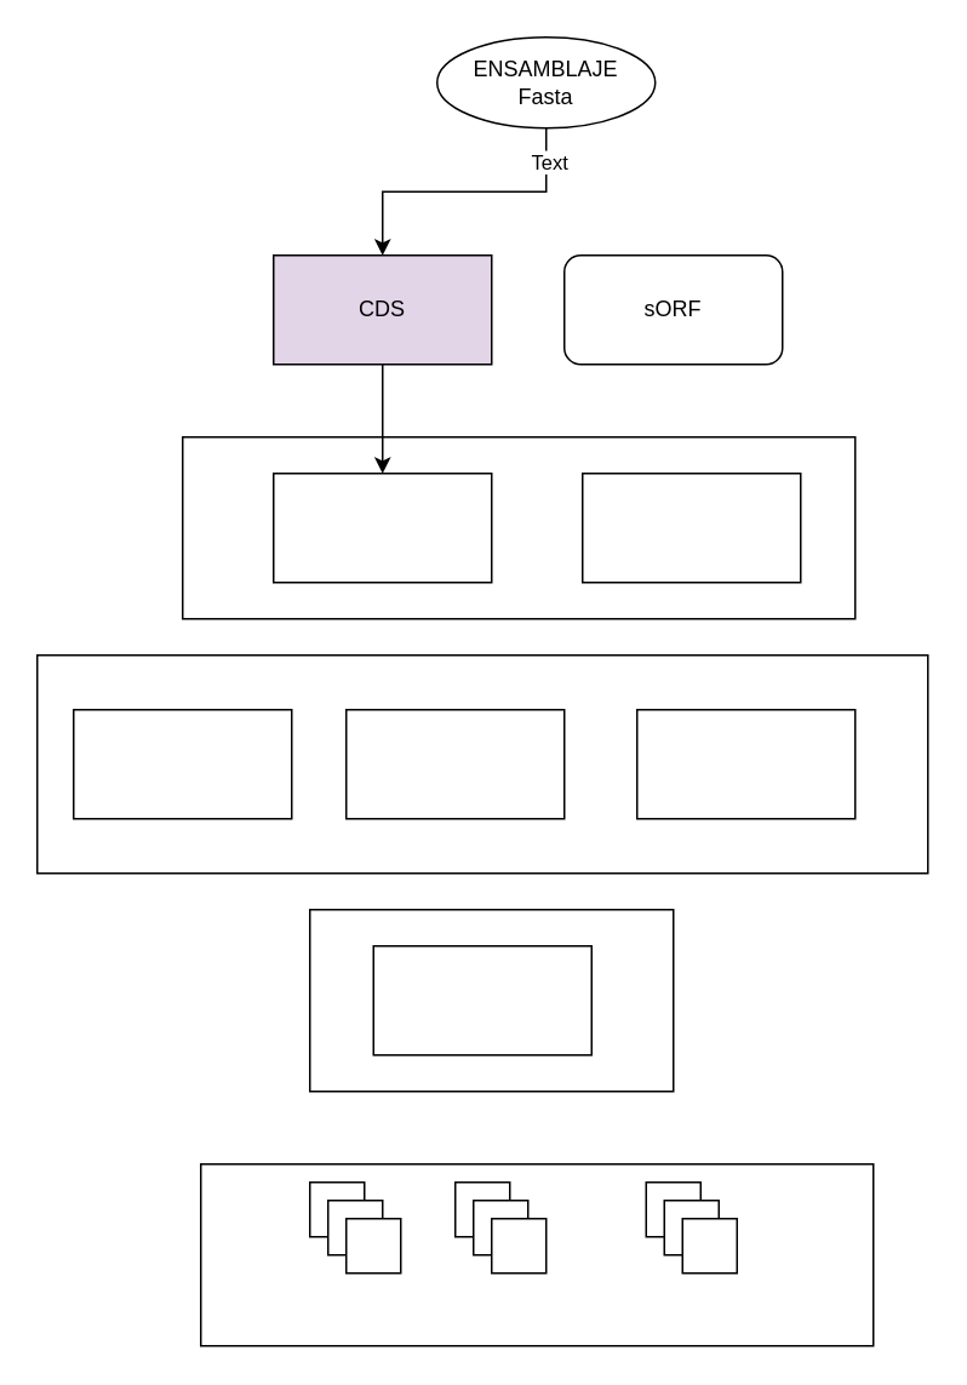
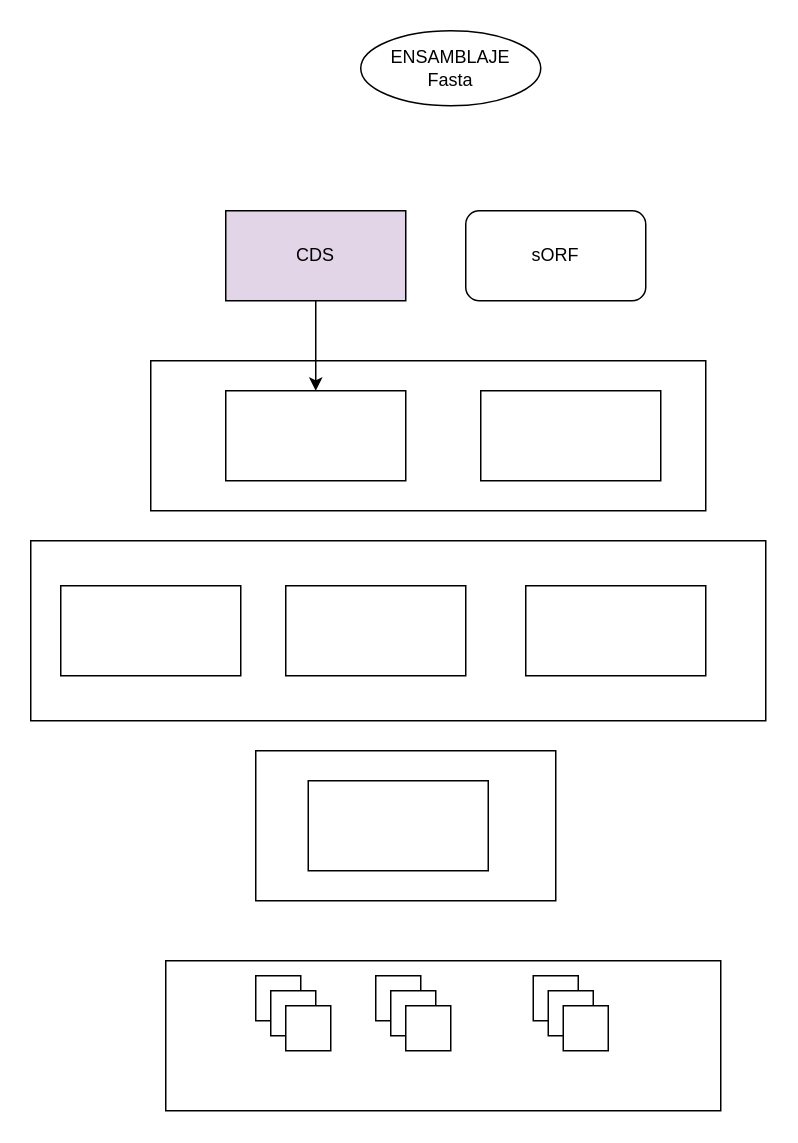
  <mxCell id="0" />
  <mxCell id="1" parent="0" />
  <mxCell id="2" value="" style="rounded=0;whiteSpace=wrap;html=1;" vertex="1" parent="1"><mxGeometry x="170" y="500" width="200" height="100" as="geometry" /></mxCell>
  <mxCell id="3" value="" style="rounded=0;whiteSpace=wrap;html=1;" vertex="1" parent="1"><mxGeometry x="20" y="360" width="490" height="120" as="geometry" /></mxCell>
  <mxCell id="4" value="" style="rounded=0;whiteSpace=wrap;html=1;" vertex="1" parent="1"><mxGeometry x="100" y="240" width="370" height="100" as="geometry" /></mxCell>
- <mxCell id="5" value="" style="edgeStyle=orthogonalEdgeStyle;rounded=0;orthogonalLoop=1;jettySize=auto;html=1;" parent="1" source="7" target="9" edge="1"><mxGeometry relative="1" as="geometry" /></mxCell>
- <mxCell id="6" value="Text" style="edgeLabel;html=1;align=center;verticalAlign=middle;resizable=0;points=[];" parent="5" vertex="1" connectable="0"><mxGeometry x="-0.775" y="1" relative="1" as="geometry"><mxPoint as="offset" /></mxGeometry></mxCell>
  <mxCell id="7" value="ENSAMBLAJE&lt;br&gt;Fasta" style="ellipse;whiteSpace=wrap;html=1;" parent="1" vertex="1"><mxGeometry x="240" y="20" width="120" height="50" as="geometry" /></mxCell>
  <mxCell id="8" value="" style="edgeStyle=orthogonalEdgeStyle;rounded=0;orthogonalLoop=1;jettySize=auto;html=1;" parent="1" source="9" target="11" edge="1"><mxGeometry relative="1" as="geometry" /></mxCell>
  <mxCell id="9" value="CDS" style="whiteSpace=wrap;html=1;rounded=0;fillColor=#e1d5e7;" parent="1" vertex="1"><mxGeometry x="150" y="140" width="120" height="60" as="geometry" /></mxCell>
  <mxCell id="10" value="sORF" style="whiteSpace=wrap;html=1;rounded=1;" parent="1" vertex="1"><mxGeometry x="310" y="140" width="120" height="60" as="geometry" /></mxCell>
  <mxCell id="11" value="" style="rounded=0;whiteSpace=wrap;html=1;" parent="1" vertex="1"><mxGeometry x="150" y="260" width="120" height="60" as="geometry" /></mxCell>
  <mxCell id="12" value="" style="rounded=0;whiteSpace=wrap;html=1;" vertex="1" parent="1"><mxGeometry x="320" y="260" width="120" height="60" as="geometry" /></mxCell>
  <mxCell id="13" value="" style="rounded=0;whiteSpace=wrap;html=1;" vertex="1" parent="1"><mxGeometry x="350" y="390" width="120" height="60" as="geometry" /></mxCell>
  <mxCell id="14" value="" style="rounded=0;whiteSpace=wrap;html=1;" vertex="1" parent="1"><mxGeometry x="190" y="390" width="120" height="60" as="geometry" /></mxCell>
  <mxCell id="15" value="" style="rounded=0;whiteSpace=wrap;html=1;" vertex="1" parent="1"><mxGeometry x="40" y="390" width="120" height="60" as="geometry" /></mxCell>
  <mxCell id="16" value="" style="rounded=0;whiteSpace=wrap;html=1;" vertex="1" parent="1"><mxGeometry x="205" y="520" width="120" height="60" as="geometry" /></mxCell>
  <mxCell id="17" value="" style="rounded=0;whiteSpace=wrap;html=1;" vertex="1" parent="1"><mxGeometry x="110" y="640" width="370" height="100" as="geometry" /></mxCell>
  <mxCell id="18" value="" style="whiteSpace=wrap;html=1;aspect=fixed;" vertex="1" parent="1"><mxGeometry x="170" y="650" width="30" height="30" as="geometry" /></mxCell>
  <mxCell id="19" value="" style="whiteSpace=wrap;html=1;aspect=fixed;" vertex="1" parent="1"><mxGeometry x="180" y="660" width="30" height="30" as="geometry" /></mxCell>
  <mxCell id="20" value="" style="whiteSpace=wrap;html=1;aspect=fixed;" vertex="1" parent="1"><mxGeometry x="190" y="670" width="30" height="30" as="geometry" /></mxCell>
  <mxCell id="21" value="" style="whiteSpace=wrap;html=1;aspect=fixed;" vertex="1" parent="1"><mxGeometry x="250" y="650" width="30" height="30" as="geometry" /></mxCell>
  <mxCell id="22" value="" style="whiteSpace=wrap;html=1;aspect=fixed;" vertex="1" parent="1"><mxGeometry x="260" y="660" width="30" height="30" as="geometry" /></mxCell>
  <mxCell id="23" value="" style="whiteSpace=wrap;html=1;aspect=fixed;" vertex="1" parent="1"><mxGeometry x="270" y="670" width="30" height="30" as="geometry" /></mxCell>
  <mxCell id="24" value="" style="whiteSpace=wrap;html=1;aspect=fixed;" vertex="1" parent="1"><mxGeometry x="355" y="650" width="30" height="30" as="geometry" /></mxCell>
  <mxCell id="25" value="" style="whiteSpace=wrap;html=1;aspect=fixed;" vertex="1" parent="1"><mxGeometry x="365" y="660" width="30" height="30" as="geometry" /></mxCell>
  <mxCell id="26" value="" style="whiteSpace=wrap;html=1;aspect=fixed;" vertex="1" parent="1"><mxGeometry x="375" y="670" width="30" height="30" as="geometry" /></mxCell>
